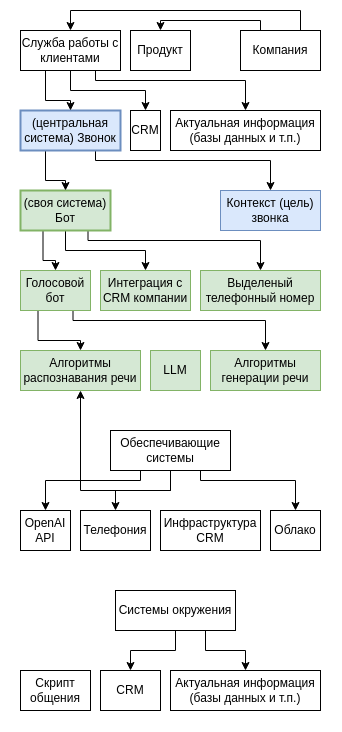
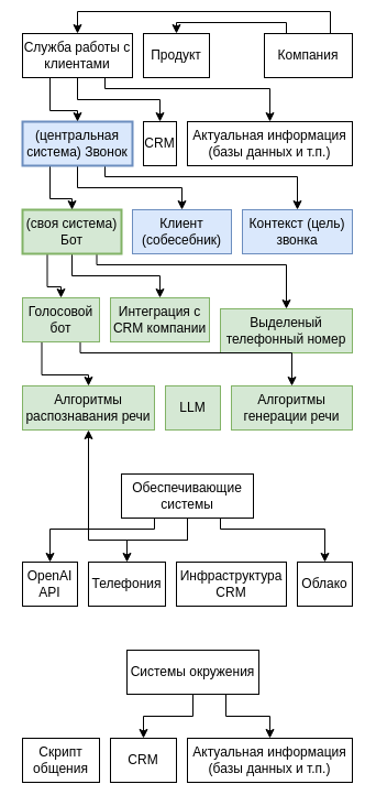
  <mxCell id="0" />
  <mxCell id="1" parent="0" />
  <mxCell id="2" style="edgeStyle=orthogonalEdgeStyle;rounded=0;orthogonalLoop=1;jettySize=auto;html=1;exitX=0.25;exitY=1;exitDx=0;exitDy=0;entryX=0.5;entryY=0;entryDx=0;entryDy=0;" edge="1" parent="1" source="5" target="44"><mxGeometry relative="1" as="geometry"><Array as="points"><mxPoint x="42" y="260" /><mxPoint x="55" y="260" /></Array></mxGeometry></mxCell>
  <mxCell id="3" style="edgeStyle=orthogonalEdgeStyle;rounded=0;orthogonalLoop=1;jettySize=auto;html=1;exitX=0.5;exitY=1;exitDx=0;exitDy=0;entryX=0.5;entryY=0;entryDx=0;entryDy=0;" edge="1" parent="1" source="5" target="7"><mxGeometry relative="1" as="geometry" /></mxCell>
  <mxCell id="4" style="edgeStyle=orthogonalEdgeStyle;rounded=0;orthogonalLoop=1;jettySize=auto;html=1;exitX=0.75;exitY=1;exitDx=0;exitDy=0;entryX=0.5;entryY=0;entryDx=0;entryDy=0;" edge="1" parent="1" source="5" target="11"><mxGeometry relative="1" as="geometry"><Array as="points"><mxPoint x="88" y="240" /><mxPoint x="260" y="240" /></Array></mxGeometry></mxCell>
  <mxCell id="5" value="(своя система) Бот" style="whiteSpace=wrap;html=1;fillColor=#d5e8d4;strokeColor=#82b366;strokeWidth=2;" vertex="1" parent="1"><mxGeometry x="20" y="190" width="90" height="40" as="geometry" /></mxCell>
  <mxCell id="6" value="Контекст (цель) звонка" style="whiteSpace=wrap;html=1;fillColor=#dae8fc;strokeColor=#6c8ebf;" vertex="1" parent="1"><mxGeometry x="220" y="190" width="100" height="40" as="geometry" /></mxCell>
  <mxCell id="7" value="Интеграция с CRM компании" style="whiteSpace=wrap;html=1;fillColor=#d5e8d4;strokeColor=#82b366;" vertex="1" parent="1"><mxGeometry x="100" y="270" width="90" height="40" as="geometry" /></mxCell>
  <mxCell id="8" value="Алгоритмы распознавания речи" style="whiteSpace=wrap;html=1;fillColor=#d5e8d4;strokeColor=#82b366;" vertex="1" parent="1"><mxGeometry x="20" y="350" width="120" height="40" as="geometry" /></mxCell>
+ <mxCell id="9" value="Клиент (собесебник)" style="whiteSpace=wrap;html=1;fillColor=#dae8fc;strokeColor=#6c8ebf;" vertex="1" parent="1"><mxGeometry x="120" y="190" width="90" height="40" as="geometry" /></mxCell>
  <mxCell id="10" value="Инфраструктура CRM" style="whiteSpace=wrap;html=1;" vertex="1" parent="1"><mxGeometry x="160" y="510" width="100" height="40" as="geometry" /></mxCell>
- <mxCell id="11" value="Выделеный телефонный номер" style="whiteSpace=wrap;html=1;fillColor=#d5e8d4;strokeColor=#82b366;" vertex="1" parent="1"><mxGeometry x="200" y="270" width="120" height="40" as="geometry" /></mxCell>
+ <mxCell id="11" value="Выделеный телефонный номер" style="whiteSpace=wrap;html=1;fillColor=#d5e8d4;strokeColor=#82b366;" vertex="1" parent="1"><mxGeometry x="200" y="280" width="120" height="40" as="geometry" /></mxCell>
  <mxCell id="12" value="Облако" style="whiteSpace=wrap;html=1;" vertex="1" parent="1"><mxGeometry x="270" y="510" width="50" height="40" as="geometry" /></mxCell>
  <mxCell id="13" style="edgeStyle=orthogonalEdgeStyle;rounded=0;orthogonalLoop=1;jettySize=auto;html=1;exitX=0.25;exitY=1;exitDx=0;exitDy=0;entryX=0.5;entryY=0;entryDx=0;entryDy=0;" edge="1" parent="1" source="16" target="5"><mxGeometry relative="1" as="geometry"><Array as="points"><mxPoint x="45" y="180" /><mxPoint x="65" y="180" /></Array></mxGeometry></mxCell>
+ <mxCell id="14" style="edgeStyle=orthogonalEdgeStyle;rounded=0;orthogonalLoop=1;jettySize=auto;html=1;exitX=0.5;exitY=1;exitDx=0;exitDy=0;entryX=0.5;entryY=0;entryDx=0;entryDy=0;" edge="1" parent="1" source="16" target="9"><mxGeometry relative="1" as="geometry" /></mxCell>
  <mxCell id="15" style="edgeStyle=orthogonalEdgeStyle;rounded=0;orthogonalLoop=1;jettySize=auto;html=1;exitX=0.75;exitY=1;exitDx=0;exitDy=0;entryX=0.5;entryY=0;entryDx=0;entryDy=0;" edge="1" parent="1" source="16" target="6"><mxGeometry relative="1" as="geometry"><Array as="points"><mxPoint x="95" y="160" /><mxPoint x="270" y="160" /></Array></mxGeometry></mxCell>
  <mxCell id="16" value="(центральная система) Звонок" style="rounded=0;whiteSpace=wrap;html=1;fillColor=#dae8fc;strokeColor=#6c8ebf;strokeWidth=2;" vertex="1" parent="1"><mxGeometry x="20" y="110" width="100" height="40" as="geometry" /></mxCell>
  <mxCell id="17" style="edgeStyle=orthogonalEdgeStyle;rounded=0;orthogonalLoop=1;jettySize=auto;html=1;exitX=0.75;exitY=1;exitDx=0;exitDy=0;entryX=0.5;entryY=0;entryDx=0;entryDy=0;" edge="1" parent="1" source="21" target="12"><mxGeometry relative="1" as="geometry"><Array as="points"><mxPoint x="200" y="480" /><mxPoint x="295" y="480" /></Array></mxGeometry></mxCell>
  <mxCell id="18" style="edgeStyle=orthogonalEdgeStyle;rounded=0;orthogonalLoop=1;jettySize=auto;html=1;exitX=0.25;exitY=1;exitDx=0;exitDy=0;entryX=0.5;entryY=0;entryDx=0;entryDy=0;" edge="1" parent="1" source="21" target="23"><mxGeometry relative="1" as="geometry"><Array as="points"><mxPoint x="140" y="480" /><mxPoint x="45" y="480" /></Array></mxGeometry></mxCell>
  <mxCell id="19" style="edgeStyle=orthogonalEdgeStyle;rounded=0;orthogonalLoop=1;jettySize=auto;html=1;exitX=0.5;exitY=1;exitDx=0;exitDy=0;" edge="1" parent="1" source="21" target="8"><mxGeometry relative="1" as="geometry" /></mxCell>
  <mxCell id="20" style="edgeStyle=orthogonalEdgeStyle;rounded=0;orthogonalLoop=1;jettySize=auto;html=1;exitX=0.5;exitY=1;exitDx=0;exitDy=0;entryX=0.5;entryY=0;entryDx=0;entryDy=0;" edge="1" parent="1" source="21" target="22"><mxGeometry relative="1" as="geometry" /></mxCell>
  <mxCell id="21" value="Обеспечивающие системы" style="rounded=0;whiteSpace=wrap;html=1;" vertex="1" parent="1"><mxGeometry x="110" y="430" width="120" height="40" as="geometry" /></mxCell>
  <mxCell id="22" value="Телефония" style="whiteSpace=wrap;html=1;" vertex="1" parent="1"><mxGeometry x="80" y="510" width="70" height="40" as="geometry" /></mxCell>
  <mxCell id="23" value="OpenAI API" style="rounded=0;whiteSpace=wrap;html=1;" vertex="1" parent="1"><mxGeometry x="20" y="510" width="50" height="40" as="geometry" /></mxCell>
  <mxCell id="24" style="edgeStyle=orthogonalEdgeStyle;rounded=0;orthogonalLoop=1;jettySize=auto;html=1;exitX=0.25;exitY=1;exitDx=0;exitDy=0;entryX=0.5;entryY=0;entryDx=0;entryDy=0;" edge="1" parent="1" source="27" target="16"><mxGeometry relative="1" as="geometry"><Array as="points"><mxPoint x="45" y="100" /><mxPoint x="70" y="100" /></Array></mxGeometry></mxCell>
  <mxCell id="25" style="edgeStyle=orthogonalEdgeStyle;rounded=0;orthogonalLoop=1;jettySize=auto;html=1;exitX=0.5;exitY=1;exitDx=0;exitDy=0;entryX=0.5;entryY=0;entryDx=0;entryDy=0;" edge="1" parent="1" source="27" target="29"><mxGeometry relative="1" as="geometry"><Array as="points"><mxPoint x="70" y="90" /><mxPoint x="145" y="90" /></Array></mxGeometry></mxCell>
  <mxCell id="26" style="edgeStyle=orthogonalEdgeStyle;rounded=0;orthogonalLoop=1;jettySize=auto;html=1;exitX=0.75;exitY=1;exitDx=0;exitDy=0;entryX=0.5;entryY=0;entryDx=0;entryDy=0;" edge="1" parent="1" source="27" target="30"><mxGeometry relative="1" as="geometry"><Array as="points"><mxPoint x="95" y="80" /><mxPoint x="245" y="80" /></Array></mxGeometry></mxCell>
  <mxCell id="27" value="Служба работы с клиентами" style="rounded=0;whiteSpace=wrap;html=1;" vertex="1" parent="1"><mxGeometry x="20" y="30" width="100" height="40" as="geometry" /></mxCell>
  <mxCell id="28" style="edgeStyle=orthogonalEdgeStyle;rounded=0;orthogonalLoop=1;jettySize=auto;html=1;exitX=0.5;exitY=1;exitDx=0;exitDy=0;" edge="1" parent="1" source="27" target="27"><mxGeometry relative="1" as="geometry" /></mxCell>
  <mxCell id="29" value="CRM" style="rounded=0;whiteSpace=wrap;html=1;" vertex="1" parent="1"><mxGeometry x="130" y="110" width="30" height="40" as="geometry" /></mxCell>
  <mxCell id="30" value="Актуальная информация (базы данных и т.п.)" style="rounded=0;whiteSpace=wrap;html=1;" vertex="1" parent="1"><mxGeometry x="170" y="110" width="150" height="40" as="geometry" /></mxCell>
  <mxCell id="31" style="edgeStyle=orthogonalEdgeStyle;rounded=0;orthogonalLoop=1;jettySize=auto;html=1;exitX=0.25;exitY=0;exitDx=0;exitDy=0;entryX=0.5;entryY=0;entryDx=0;entryDy=0;" edge="1" parent="1" source="33" target="34"><mxGeometry relative="1" as="geometry"><Array as="points"><mxPoint x="260" y="20" /><mxPoint x="160" y="20" /></Array></mxGeometry></mxCell>
  <mxCell id="32" style="edgeStyle=orthogonalEdgeStyle;rounded=0;orthogonalLoop=1;jettySize=auto;html=1;exitX=0.75;exitY=0;exitDx=0;exitDy=0;entryX=0.5;entryY=0;entryDx=0;entryDy=0;" edge="1" parent="1" source="33" target="27"><mxGeometry relative="1" as="geometry" /></mxCell>
  <mxCell id="33" value="Компания" style="rounded=0;whiteSpace=wrap;html=1;" vertex="1" parent="1"><mxGeometry x="240" y="30" width="80" height="40" as="geometry" /></mxCell>
  <mxCell id="34" value="Продукт" style="rounded=0;whiteSpace=wrap;html=1;" vertex="1" parent="1"><mxGeometry x="130" y="30" width="60" height="40" as="geometry" /></mxCell>
  <mxCell id="35" style="edgeStyle=orthogonalEdgeStyle;rounded=0;orthogonalLoop=1;jettySize=auto;html=1;exitX=0.75;exitY=1;exitDx=0;exitDy=0;entryX=0.5;entryY=0;entryDx=0;entryDy=0;" edge="1" parent="1" source="37" target="38"><mxGeometry relative="1" as="geometry" /></mxCell>
  <mxCell id="36" style="edgeStyle=orthogonalEdgeStyle;rounded=0;orthogonalLoop=1;jettySize=auto;html=1;exitX=0.5;exitY=1;exitDx=0;exitDy=0;entryX=0.5;entryY=0;entryDx=0;entryDy=0;" edge="1" parent="1" source="37" target="39"><mxGeometry relative="1" as="geometry" /></mxCell>
  <mxCell id="37" value="Системы окружения" style="rounded=0;whiteSpace=wrap;html=1;" vertex="1" parent="1"><mxGeometry x="115" y="590" width="120" height="40" as="geometry" /></mxCell>
  <mxCell id="38" value="Актуальная информация (базы данных и т.п.)" style="whiteSpace=wrap;html=1;" vertex="1" parent="1"><mxGeometry x="170" y="670" width="150" height="40" as="geometry" /></mxCell>
  <mxCell id="39" value="CRM" style="whiteSpace=wrap;html=1;" vertex="1" parent="1"><mxGeometry x="100" y="670" width="60" height="40" as="geometry" /></mxCell>
  <mxCell id="40" value="Скрипт общения" style="rounded=0;whiteSpace=wrap;html=1;" vertex="1" parent="1"><mxGeometry x="20" y="670" width="70" height="40" as="geometry" /></mxCell>
  <mxCell id="41" value="LLM" style="whiteSpace=wrap;html=1;fillColor=#d5e8d4;strokeColor=#82b366;" vertex="1" parent="1"><mxGeometry x="150" y="350" width="50" height="40" as="geometry" /></mxCell>
  <mxCell id="42" style="edgeStyle=orthogonalEdgeStyle;rounded=0;orthogonalLoop=1;jettySize=auto;html=1;exitX=0.25;exitY=1;exitDx=0;exitDy=0;entryX=0.5;entryY=0;entryDx=0;entryDy=0;" edge="1" parent="1" source="44" target="8"><mxGeometry relative="1" as="geometry"><Array as="points"><mxPoint x="38" y="340" /><mxPoint x="80" y="340" /></Array></mxGeometry></mxCell>
  <mxCell id="43" style="edgeStyle=orthogonalEdgeStyle;rounded=0;orthogonalLoop=1;jettySize=auto;html=1;exitX=0.75;exitY=1;exitDx=0;exitDy=0;entryX=0.5;entryY=0;entryDx=0;entryDy=0;" edge="1" parent="1" source="44" target="45"><mxGeometry relative="1" as="geometry"><Array as="points"><mxPoint x="72" y="320" /><mxPoint x="265" y="320" /></Array></mxGeometry></mxCell>
  <mxCell id="44" value="Голосовой бот" style="whiteSpace=wrap;html=1;fillColor=#d5e8d4;strokeColor=#82b366;" vertex="1" parent="1"><mxGeometry x="20" y="270" width="70" height="40" as="geometry" /></mxCell>
  <mxCell id="45" value="Алгоритмы генерации речи" style="whiteSpace=wrap;html=1;fillColor=#d5e8d4;strokeColor=#82b366;" vertex="1" parent="1"><mxGeometry x="210" y="350" width="110" height="40" as="geometry" /></mxCell>
